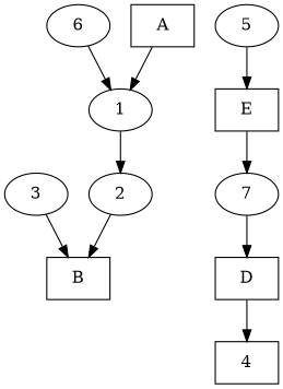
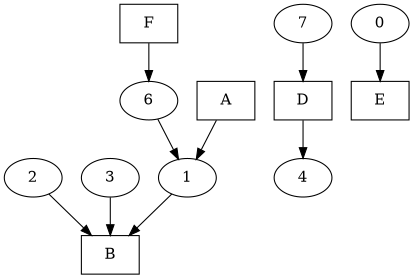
  digraph {
    n1 [label=1]
    n2 [label=B shape=box]
    n3 [label=2]
    n4 [label=3]
-   n5 [label=4 shape=box]
-   n6 [label=5]
+   n5 [label=4]
+   n6 [label=0]
    n7 [label=E shape=box]
    n8 [label=7]
    n9 [label=6]
    n10 [label=D shape=box]
    n11 [label=A shape=box]
-   n1 -> n3
+   n12 [label=F shape=box]
+   n1 -> n2
    n3 -> n2
    n4 -> n2
    n6 -> n7
-   n7 -> n8
    n8 -> n10
    n9 -> n1
    n10 -> n5
    n11 -> n1
+   n12 -> n9
  }
